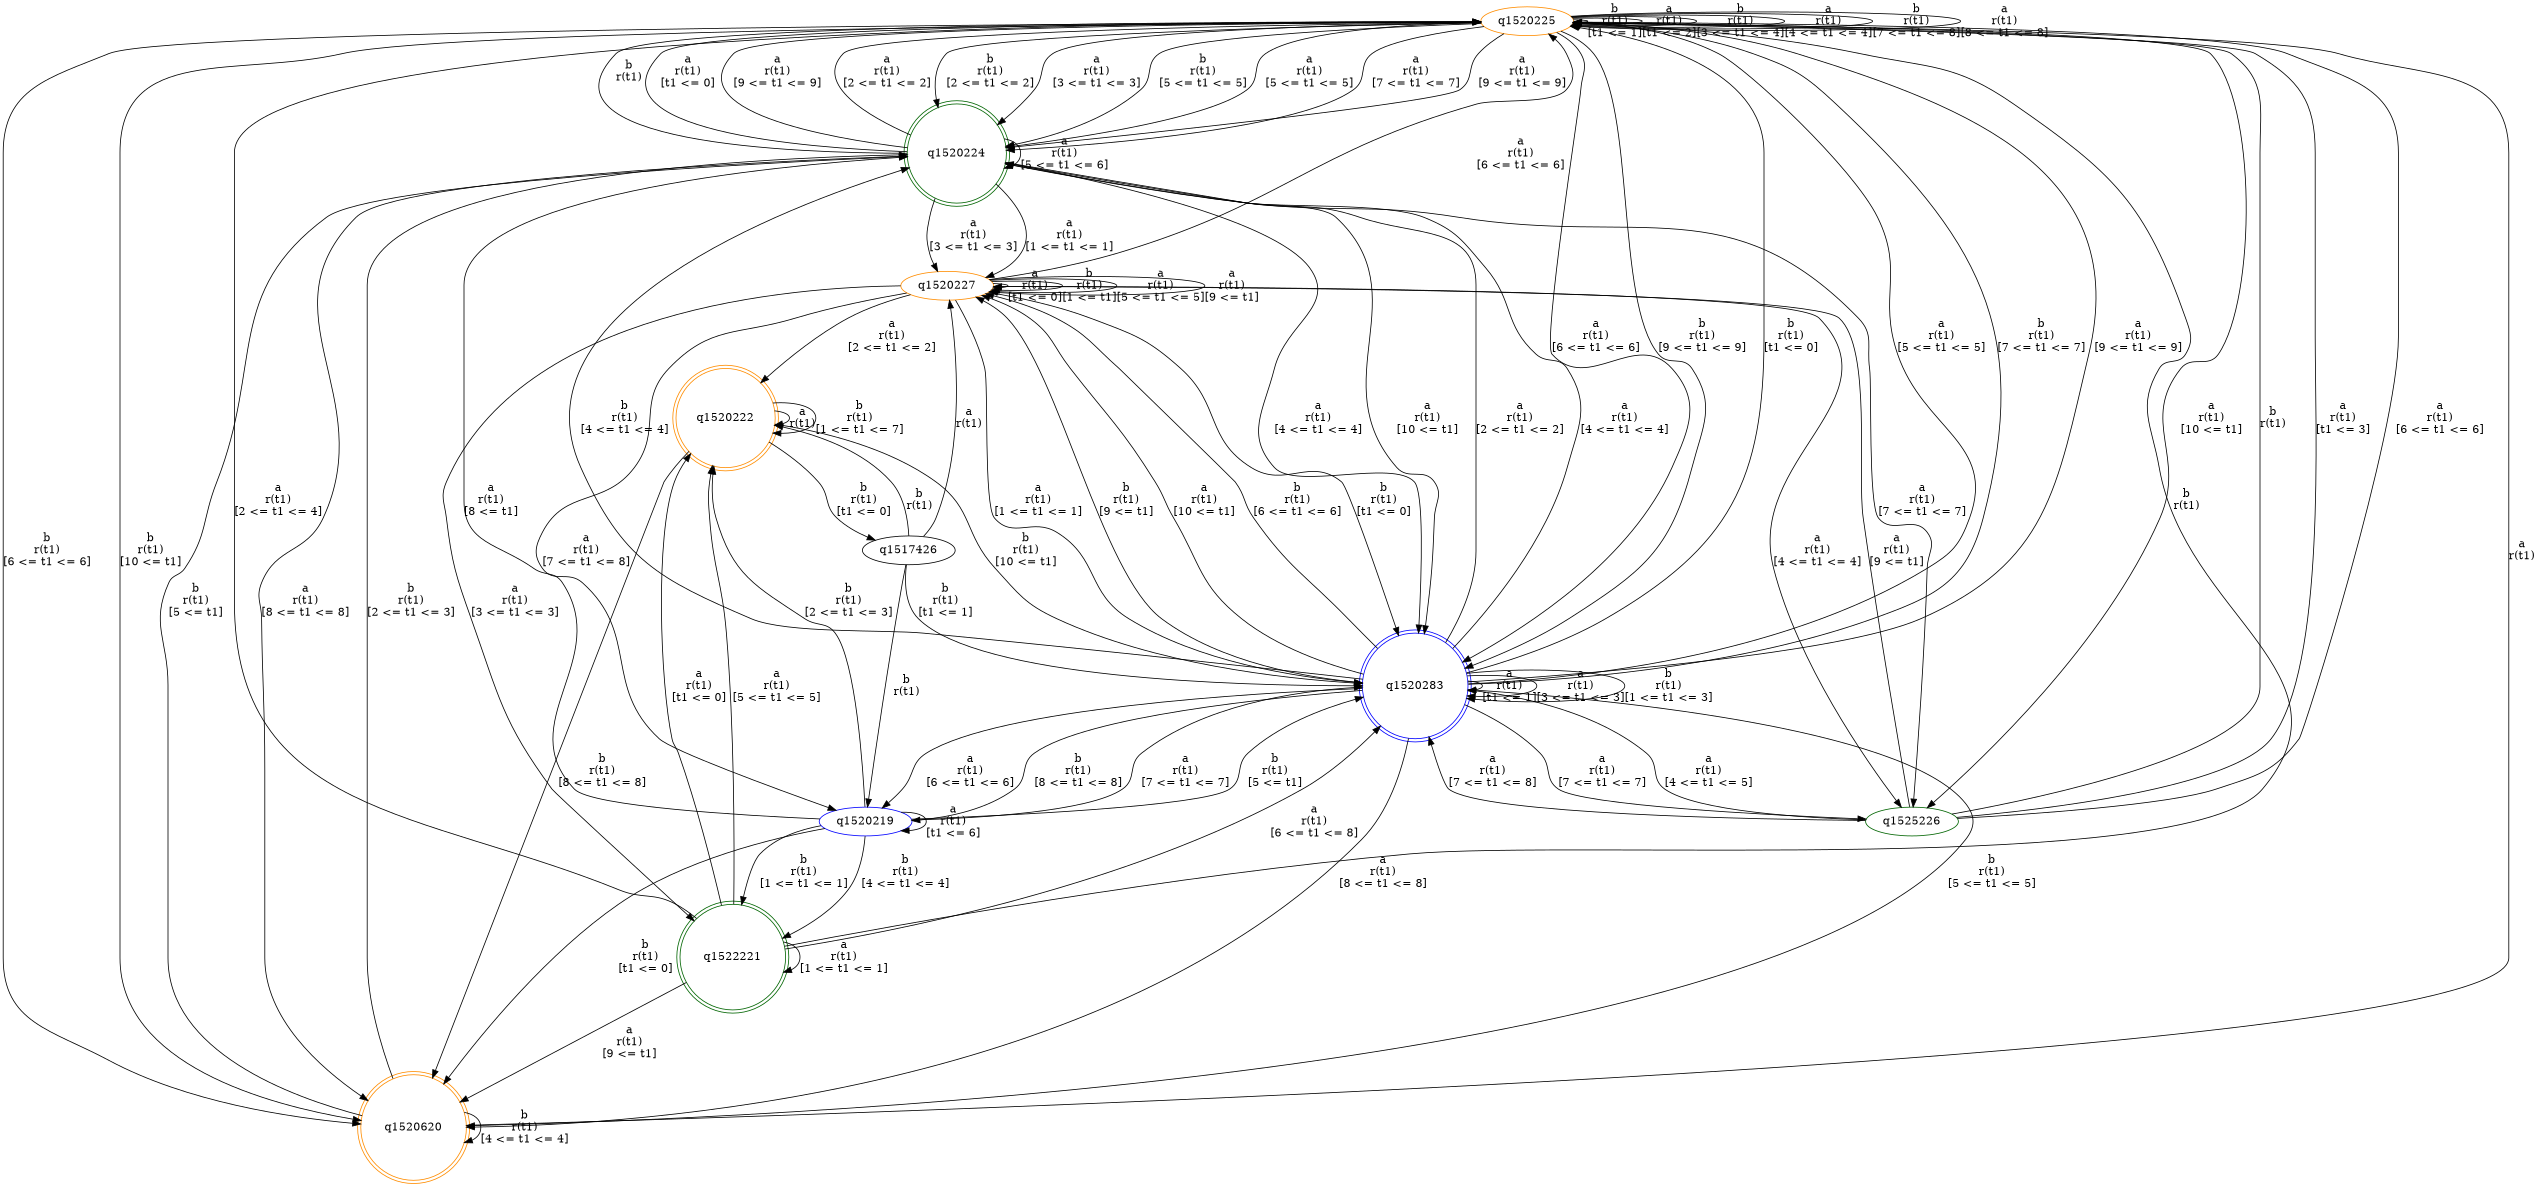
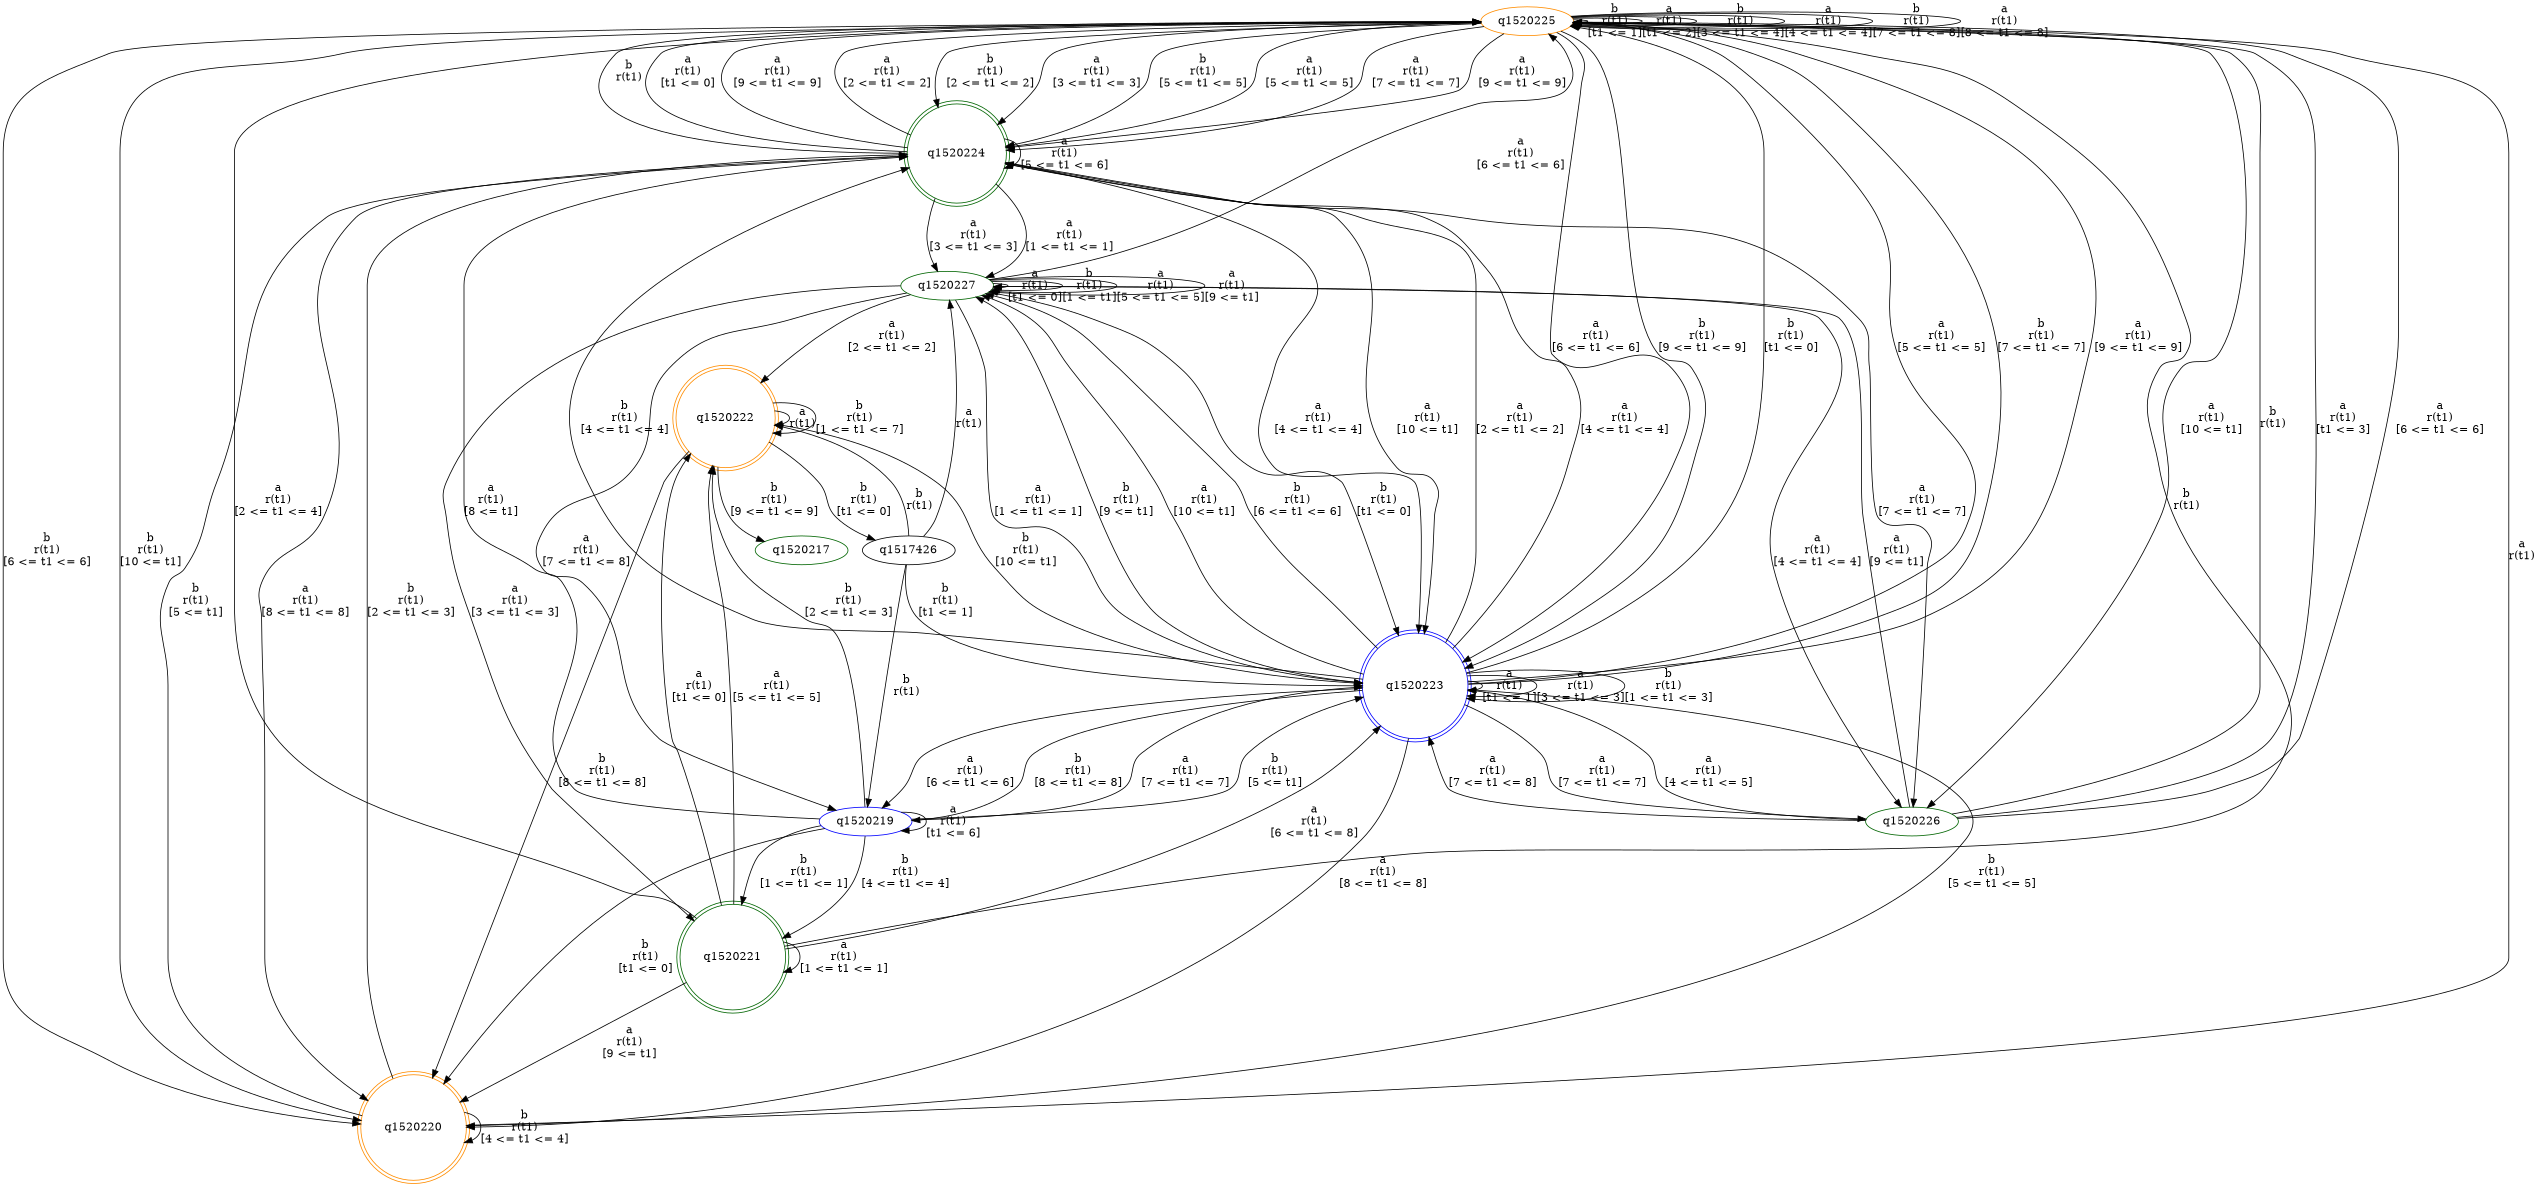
  digraph {
    node [color=darkorange]
    n1 [label=q1520225]
    n2 [color=darkgreen label=q1520224 shape=doublecircle]
-   n3 [label=q1520620 shape=doublecircle]
-   n4 [color=blue label=q1520283 shape=doublecircle]
-   n5 [color=darkgreen label=q1525226]
-   n6 [label=q1520227]
+   n3 [label=q1520220 shape=doublecircle]
+   n4 [color=blue label=q1520223 shape=doublecircle]
+   n5 [color=darkgreen label=q1520226]
+   n6 [color=darkgreen label=q1520227]
    n7 [color=blue label=q1520219]
-   n8 [color=darkgreen label=q1522221 shape=doublecircle]
+   n8 [color=darkgreen label=q1520221 shape=doublecircle]
    n9 [label=q1520222 shape=doublecircle]
    n10 [color=black label=q1517426]
+   n11 [color=darkgreen label=q1520217]
    n1 -> n1 [label="b\nr(t1)\n[t1 <= 1]"]
    n1 -> n1 [label="a\nr(t1)\n[t1 <= 2]"]
    n1 -> n1 [label="b\nr(t1)\n[3 <= t1 <= 4]"]
    n1 -> n1 [label="a\nr(t1)\n[4 <= t1 <= 4]"]
    n1 -> n1 [label="b\nr(t1)\n[7 <= t1 <= 8]"]
    n1 -> n1 [label="a\nr(t1)\n[8 <= t1 <= 8]"]
    n1 -> n2 [label="b\nr(t1)\n[2 <= t1 <= 2]"]
    n1 -> n2 [label="a\nr(t1)\n[3 <= t1 <= 3]"]
    n1 -> n2 [label="b\nr(t1)\n[5 <= t1 <= 5]"]
    n1 -> n2 [label="a\nr(t1)\n[5 <= t1 <= 5]"]
    n1 -> n2 [label="a\nr(t1)\n[7 <= t1 <= 7]"]
    n1 -> n2 [label="a\nr(t1)\n[9 <= t1 <= 9]"]
    n1 -> n3 [label="b\nr(t1)\n[6 <= t1 <= 6]"]
    n1 -> n3 [label="b\nr(t1)\n[10 <= t1]"]
    n1 -> n4 [label="a\nr(t1)\n[6 <= t1 <= 6]"]
    n1 -> n4 [label="b\nr(t1)\n[9 <= t1 <= 9]"]
    n1 -> n5 [label="a\nr(t1)\n[10 <= t1]"]
    n2 -> n1 [label="b\nr(t1)\n"]
    n2 -> n1 [label="a\nr(t1)\n[t1 <= 0]"]
    n2 -> n1 [label="a\nr(t1)\n[9 <= t1 <= 9]"]
    n2 -> n1 [label="a\nr(t1)\n[2 <= t1 <= 2]"]
    n2 -> n2 [label="a\nr(t1)\n[5 <= t1 <= 6]"]
    n2 -> n3 [label="a\nr(t1)\n[8 <= t1 <= 8]"]
    n2 -> n4 [label="a\nr(t1)\n[10 <= t1]"]
    n2 -> n4 [label="a\nr(t1)\n[4 <= t1 <= 4]"]
    n2 -> n5 [label="a\nr(t1)\n[7 <= t1 <= 7]"]
    n2 -> n6 [label="a\nr(t1)\n[1 <= t1 <= 1]"]
    n2 -> n6 [label="a\nr(t1)\n[3 <= t1 <= 3]"]
    n3 -> n1 [label="a\nr(t1)\n"]
    n3 -> n2 [label="b\nr(t1)\n[2 <= t1 <= 3]"]
    n3 -> n2 [label="b\nr(t1)\n[5 <= t1]"]
    n3 -> n3 [label="b\nr(t1)\n[4 <= t1 <= 4]"]
    n4 -> n1 [label="b\nr(t1)\n[t1 <= 0]"]
    n4 -> n1 [label="a\nr(t1)\n[5 <= t1 <= 5]"]
    n4 -> n1 [label="b\nr(t1)\n[7 <= t1 <= 7]"]
    n4 -> n1 [label="a\nr(t1)\n[9 <= t1 <= 9]"]
    n4 -> n2 [label="a\nr(t1)\n[2 <= t1 <= 2]"]
    n4 -> n2 [label="a\nr(t1)\n[4 <= t1 <= 4]"]
    n4 -> n2 [label="b\nr(t1)\n[4 <= t1 <= 4]"]
    n4 -> n3 [label="a\nr(t1)\n[8 <= t1 <= 8]"]
    n4 -> n3 [label="b\nr(t1)\n[5 <= t1 <= 5]"]
    n4 -> n4 [label="a\nr(t1)\n[t1 <= 1]"]
    n4 -> n4 [label="a\nr(t1)\n[3 <= t1 <= 3]"]
    n4 -> n4 [label="b\nr(t1)\n[1 <= t1 <= 3]"]
    n4 -> n5 [label="a\nr(t1)\n[7 <= t1 <= 7]"]
    n4 -> n6 [label="b\nr(t1)\n[9 <= t1]"]
    n4 -> n6 [label="a\nr(t1)\n[10 <= t1]"]
    n4 -> n6 [label="b\nr(t1)\n[6 <= t1 <= 6]"]
    n4 -> n7 [label="a\nr(t1)\n[6 <= t1 <= 6]"]
    n4 -> n7 [label="b\nr(t1)\n[8 <= t1 <= 8]"]
    n5 -> n1 [label="b\nr(t1)\n"]
    n5 -> n1 [label="a\nr(t1)\n[t1 <= 3]"]
    n5 -> n1 [label="a\nr(t1)\n[6 <= t1 <= 6]"]
    n5 -> n4 [label="a\nr(t1)\n[4 <= t1 <= 5]"]
    n5 -> n4 [label="a\nr(t1)\n[7 <= t1 <= 8]"]
    n5 -> n6 [label="a\nr(t1)\n[9 <= t1]"]
    n6 -> n1 [label="a\nr(t1)\n[6 <= t1 <= 6]"]
    n6 -> n4 [label="b\nr(t1)\n[t1 <= 0]"]
    n6 -> n4 [label="a\nr(t1)\n[1 <= t1 <= 1]"]
    n6 -> n5 [label="a\nr(t1)\n[4 <= t1 <= 4]"]
    n6 -> n6 [label="a\nr(t1)\n[t1 <= 0]"]
    n6 -> n6 [label="b\nr(t1)\n[1 <= t1]"]
    n6 -> n6 [label="a\nr(t1)\n[5 <= t1 <= 5]"]
    n6 -> n6 [label="a\nr(t1)\n[9 <= t1]"]
    n6 -> n7 [label="a\nr(t1)\n[7 <= t1 <= 8]"]
    n6 -> n8 [label="a\nr(t1)\n[3 <= t1 <= 3]"]
    n6 -> n9 [label="a\nr(t1)\n[2 <= t1 <= 2]"]
    n7 -> n2 [label="a\nr(t1)\n[8 <= t1]"]
    n7 -> n3 [label="b\nr(t1)\n[t1 <= 0]"]
    n7 -> n4 [label="a\nr(t1)\n[7 <= t1 <= 7]"]
    n7 -> n4 [label="b\nr(t1)\n[5 <= t1]"]
    n7 -> n7 [label="a\nr(t1)\n[t1 <= 6]"]
    n7 -> n8 [label="b\nr(t1)\n[1 <= t1 <= 1]"]
    n7 -> n8 [label="b\nr(t1)\n[4 <= t1 <= 4]"]
    n7 -> n9 [label="b\nr(t1)\n[2 <= t1 <= 3]"]
    n8 -> n1 [label="b\nr(t1)\n"]
    n8 -> n1 [label="a\nr(t1)\n[2 <= t1 <= 4]"]
    n8 -> n3 [label="a\nr(t1)\n[9 <= t1]"]
    n8 -> n4 [label="a\nr(t1)\n[6 <= t1 <= 8]"]
    n8 -> n8 [label="a\nr(t1)\n[1 <= t1 <= 1]"]
    n8 -> n9 [label="a\nr(t1)\n[t1 <= 0]"]
    n8 -> n9 [label="a\nr(t1)\n[5 <= t1 <= 5]"]
    n9 -> n3 [label="b\nr(t1)\n[8 <= t1 <= 8]"]
    n9 -> n4 [label="b\nr(t1)\n[10 <= t1]"]
    n9 -> n9 [label="a\nr(t1)\n"]
    n9 -> n9 [label="b\nr(t1)\n[1 <= t1 <= 7]"]
    n9 -> n10 [label="b\nr(t1)\n[t1 <= 0]"]
+   n9 -> n11 [label="b\nr(t1)\n[9 <= t1 <= 9]"]
    n10 -> n4 [label="b\nr(t1)\n[t1 <= 1]"]
    n10 -> n6 [label="a\nr(t1)\n"]
    n10 -> n7 [label="b\nr(t1)\n"]
    n10 -> n9 [label="b\nr(t1)\n"]
  }
